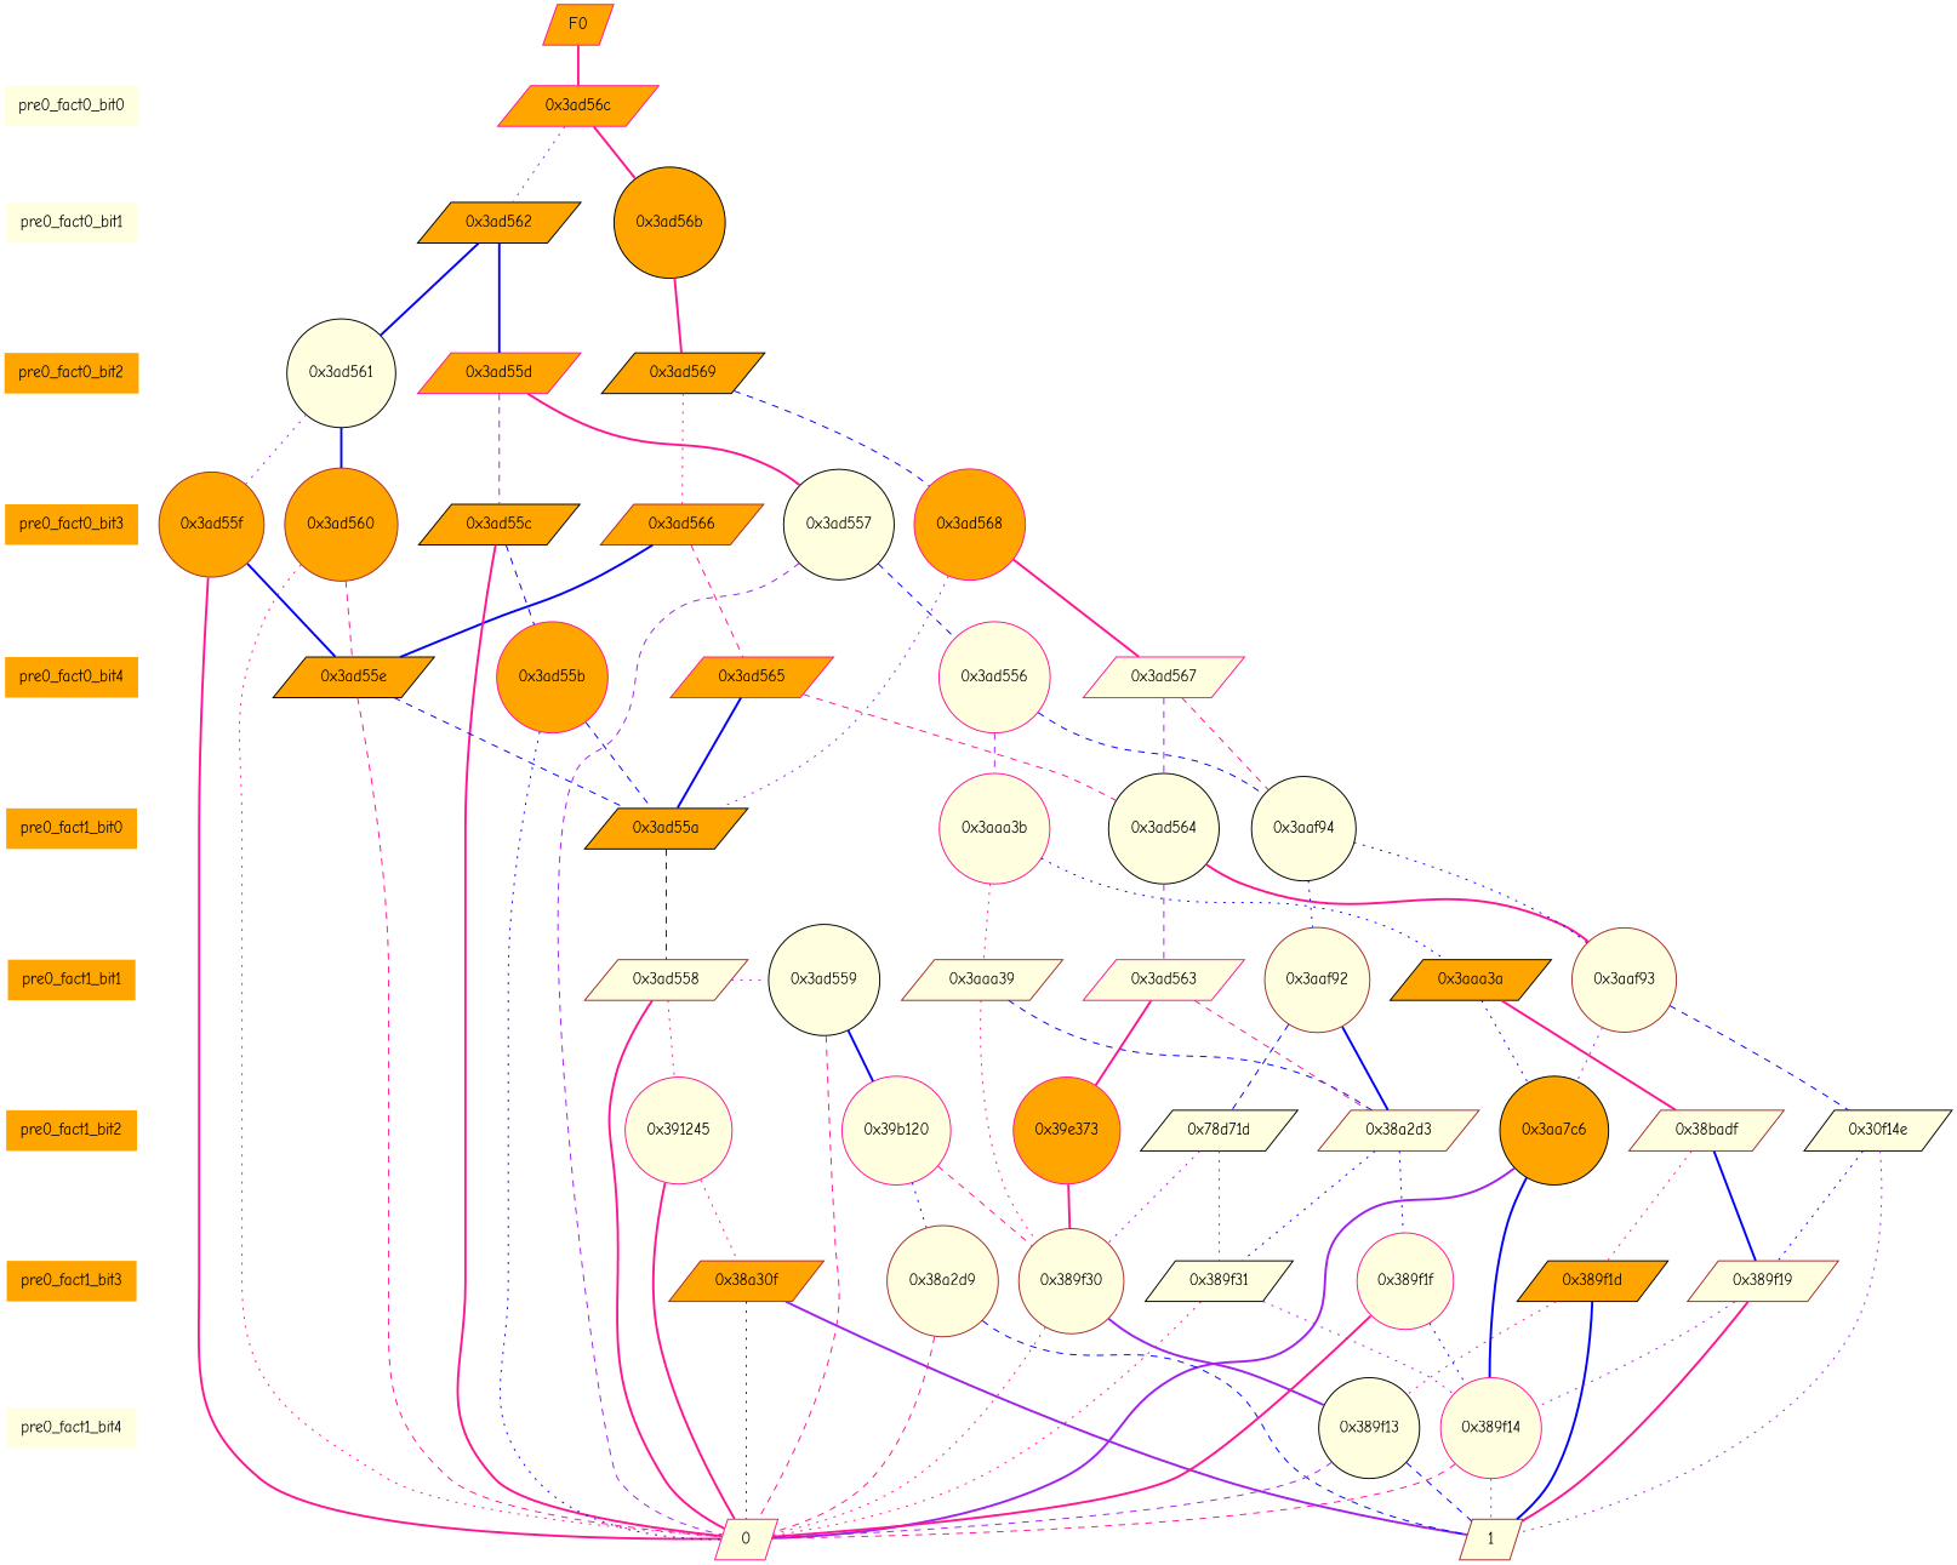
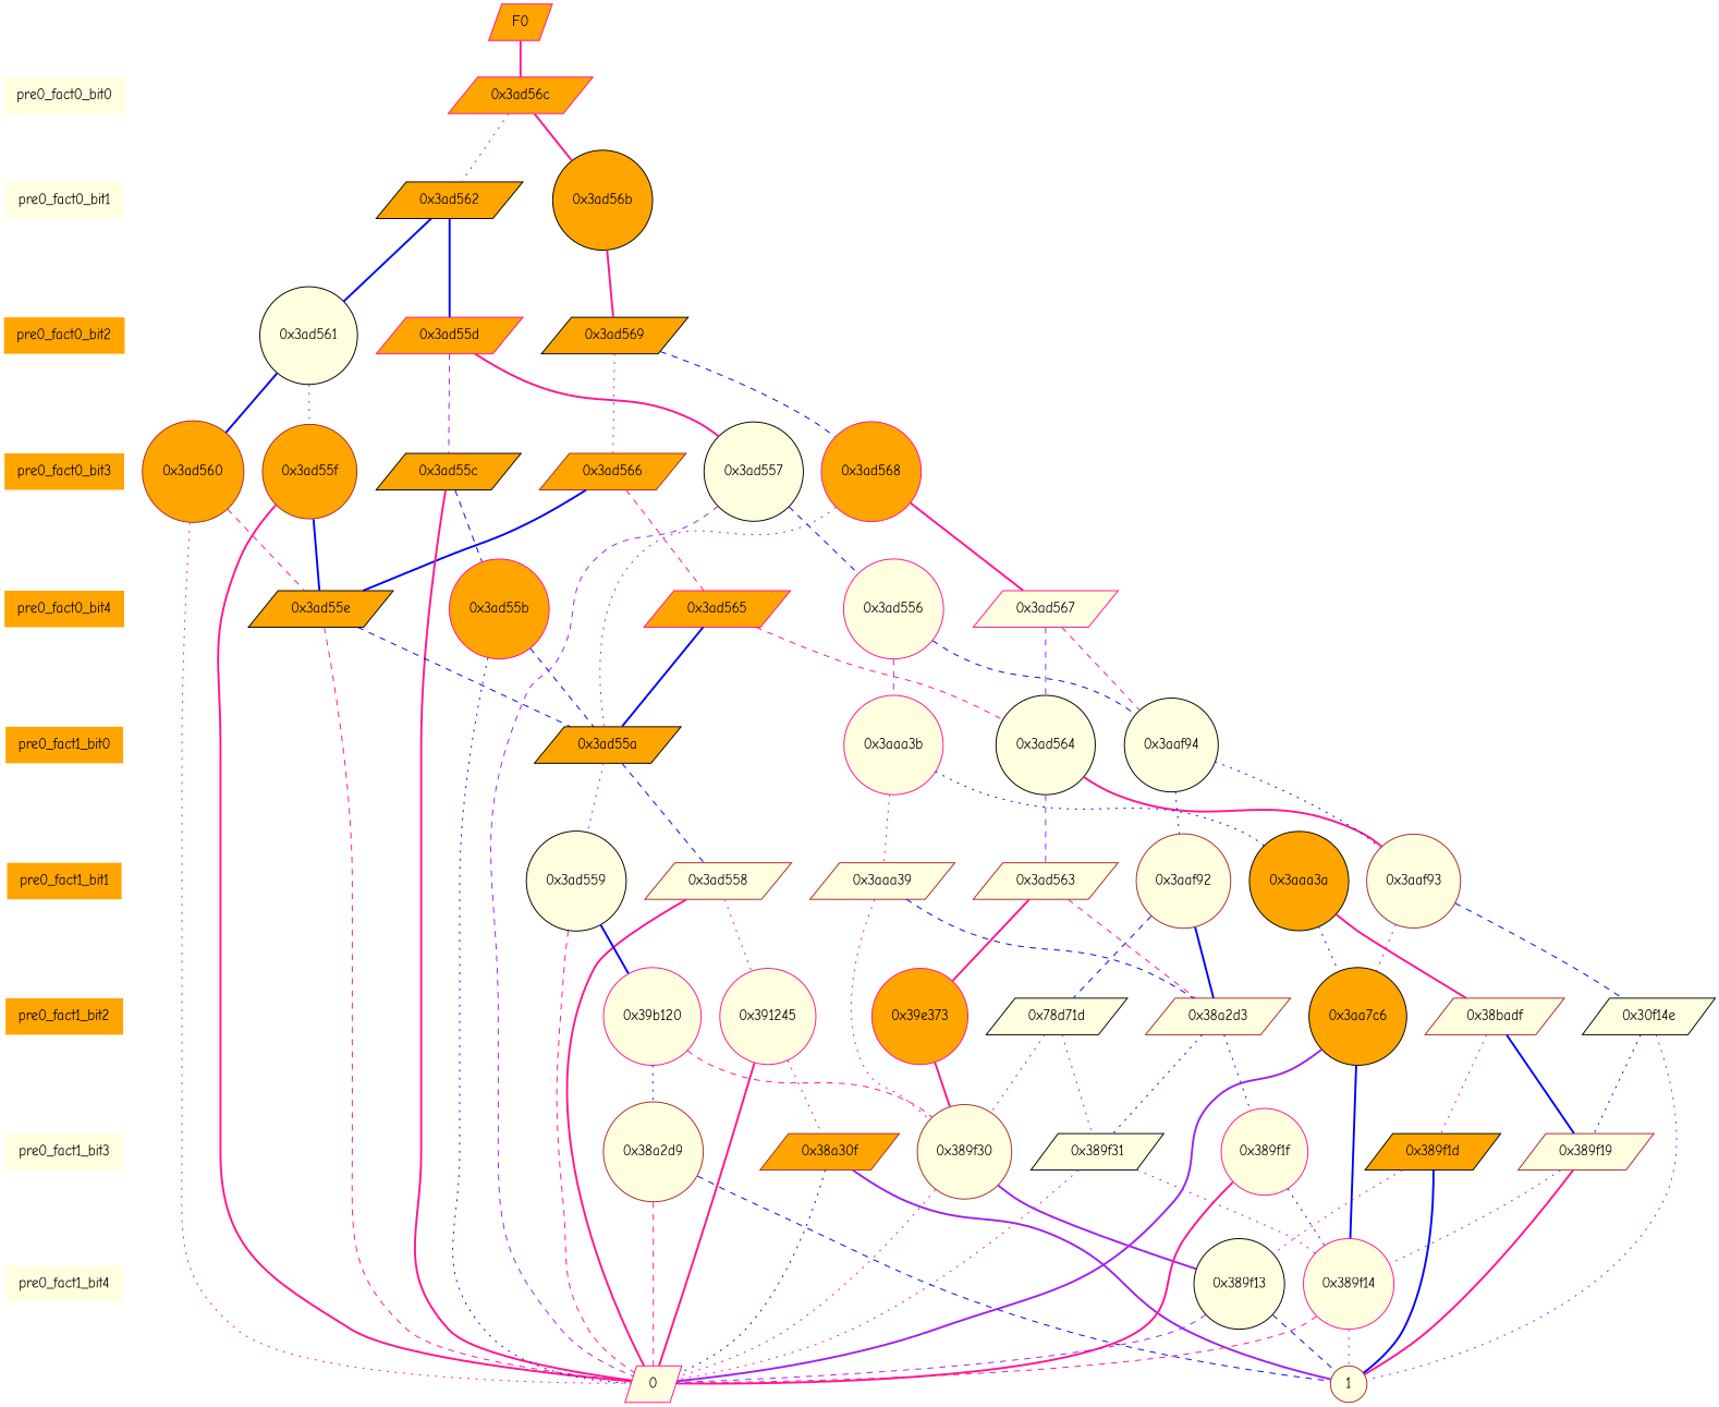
  digraph {
    fontname="Comic Neue"
    node [fontname="Comic Neue" shape=parallelogram style=filled color=black fillcolor=lightyellow]
    edge [dir=none fontname="Comic Neue" style=dotted color=deeppink]
    "CONST NODES" [shape=plaintext style=invis color="" fillcolor=""]
    " pre0_fact0_bit0 " [color=deeppink shape=plaintext]
    " pre0_fact0_bit1 " [color=brown shape=plaintext]
    " pre0_fact0_bit2 " [fillcolor=orange shape=plaintext]
    " pre0_fact0_bit3 " [fillcolor=orange shape=plaintext]
    " pre0_fact0_bit4 " [color=deeppink fillcolor=orange shape=plaintext]
    " pre0_fact1_bit0 " [color=deeppink fillcolor=orange shape=plaintext]
    " pre0_fact1_bit1 " [color=deeppink fillcolor=orange shape=plaintext]
    " pre0_fact1_bit2 " [color=brown fillcolor=orange shape=plaintext]
-   " pre0_fact1_bit3 " [color=brown fillcolor=orange shape=plaintext]
+   " pre0_fact1_bit3 " [color=brown shape=plaintext]
    " pre0_fact1_bit4 " [color=brown shape=plaintext]
    F0 [color=deeppink fillcolor=orange]
    "0x3ad56c" [color=deeppink fillcolor=orange]
    "0x3ad56b" [fillcolor=orange shape=circle]
    "0x3ad562" [fillcolor=orange]
    "0x3ad569" [fillcolor=orange]
    "0x3ad55d" [color=deeppink fillcolor=orange]
    "0x3ad561" [shape=circle]
    "0x3ad566" [color=brown fillcolor=orange]
    "0x3ad55f" [color=brown fillcolor=orange shape=circle]
    "0x3ad568" [color=deeppink fillcolor=orange shape=circle]
    "0x3ad557" [shape=circle]
    "0x3ad55c" [fillcolor=orange]
    "0x3ad560" [color=brown fillcolor=orange shape=circle]
    "0x3ad565" [color=deeppink fillcolor=orange]
    "0x3ad567" [color=deeppink]
    "0x3ad556" [color=deeppink shape=circle]
    "0x3ad55b" [color=deeppink fillcolor=orange shape=circle]
    "0x3ad55e" [fillcolor=orange]
    "0x3ad564" [shape=circle]
    "0x3aaa3b" [color=deeppink shape=circle]
    "0x3ad55a" [fillcolor=orange]
    "0x3aaf94" [shape=circle]
    "0x3aaf93" [color=brown shape=circle]
-   "0x3aaa3a" [fillcolor=orange]
+   "0x3aaa3a" [fillcolor=orange shape=circle]
    "0x3aaf92" [color=brown shape=circle]
    "0x3ad558" [color=brown]
    "0x3ad559" [shape=circle]
    "0x3aaa39" [color=brown]
-   "0x3ad563" [color=deeppink]
+   "0x3ad563" [color=brown]
    "0x39b120" [color=deeppink shape=circle]
    "0x39e373" [color=deeppink fillcolor=orange shape=circle]
    "0x38badf" [color=brown]
    n44 [label="0x30f14e"]
    "0x391245" [color=deeppink shape=circle]
    "0x38a2d3" [color=brown]
    n47 [label="0x78d71d"]
    "0x3aa7c6" [fillcolor=orange shape=circle]
    "0x38a30f" [color=brown fillcolor=orange]
    "0x389f1d" [fillcolor=orange]
    "0x389f30" [color=brown shape=circle]
    "0x389f31"
    "0x38a2d9" [color=brown shape=circle]
    "0x389f19" [color=brown]
    "0x389f1f" [color=deeppink shape=circle]
    "0x389f14" [color=deeppink shape=circle]
    "0x389f13" [shape=circle]
    n58 [color=deeppink label=0]
-   n59 [color=brown label=1]
+   n59 [color=brown label=1 shape=circle]
    subgraph sub_1 {
      "CONST NODES"
      " pre0_fact0_bit0 "
      " pre0_fact0_bit1 "
      " pre0_fact0_bit2 "
      " pre0_fact0_bit3 "
      " pre0_fact0_bit4 "
      " pre0_fact1_bit0 "
      " pre0_fact1_bit1 "
      " pre0_fact1_bit2 "
      " pre0_fact1_bit3 "
      " pre0_fact1_bit4 "
    }
    subgraph sub_2 {
      rank=same
      F0
    }
    subgraph sub_3 {
      rank=same
      " pre0_fact0_bit0 "
      "0x3ad56c"
    }
    subgraph sub_4 {
      rank=same
      " pre0_fact0_bit1 "
      "0x3ad56b"
      "0x3ad562"
    }
    subgraph sub_5 {
      rank=same
      " pre0_fact0_bit2 "
      "0x3ad569"
      "0x3ad55d"
      "0x3ad561"
    }
    subgraph sub_6 {
      rank=same
      " pre0_fact0_bit3 "
      "0x3ad566"
      "0x3ad55f"
      "0x3ad568"
      "0x3ad557"
      "0x3ad55c"
      "0x3ad560"
    }
    subgraph sub_7 {
      rank=same
      " pre0_fact0_bit4 "
      "0x3ad565"
      "0x3ad567"
      "0x3ad556"
      "0x3ad55b"
      "0x3ad55e"
    }
    subgraph sub_8 {
      rank=same
      " pre0_fact1_bit0 "
      "0x3ad564"
      "0x3aaa3b"
      "0x3ad55a"
      "0x3aaf94"
    }
    subgraph sub_9 {
      rank=same
      " pre0_fact1_bit1 "
      "0x3aaf93"
      "0x3aaa3a"
      "0x3aaf92"
      "0x3ad558"
      "0x3ad559"
      "0x3aaa39"
      "0x3ad563"
    }
    subgraph sub_10 {
      rank=same
      " pre0_fact1_bit2 "
      "0x39b120"
      "0x39e373"
      "0x38badf"
      n44
      "0x391245"
      "0x38a2d3"
      n47
      "0x3aa7c6"
    }
    subgraph sub_11 {
      rank=same
      " pre0_fact1_bit3 "
      "0x38a30f"
      "0x389f1d"
      "0x389f30"
      "0x389f31"
      "0x38a2d9"
      "0x389f19"
      "0x389f1f"
    }
    subgraph sub_12 {
      rank=same
      " pre0_fact1_bit4 "
      "0x389f14"
      "0x389f13"
    }
    subgraph sub_13 {
      rank=same
      "CONST NODES"
      subgraph sub_14 {
        rank=same
        n58
        n59
      }
    }
    " pre0_fact0_bit0 " -> " pre0_fact0_bit1 " [style=invis color=""]
    " pre0_fact0_bit1 " -> " pre0_fact0_bit2 " [style=invis color=""]
    " pre0_fact0_bit2 " -> " pre0_fact0_bit3 " [style=invis color=""]
    " pre0_fact0_bit3 " -> " pre0_fact0_bit4 " [style=invis color=""]
    " pre0_fact0_bit4 " -> " pre0_fact1_bit0 " [style=invis color=""]
    " pre0_fact1_bit0 " -> " pre0_fact1_bit1 " [style=invis color=""]
    " pre0_fact1_bit1 " -> " pre0_fact1_bit2 " [style=invis color=""]
    " pre0_fact1_bit2 " -> " pre0_fact1_bit3 " [style=invis color=""]
    " pre0_fact1_bit3 " -> " pre0_fact1_bit4 " [style=invis color=""]
    " pre0_fact1_bit4 " -> "CONST NODES" [style=invis color=""]
    F0 -> "0x3ad56c" [style=bold]
    "0x3ad56c" -> "0x3ad56b" [style=bold]
    "0x3ad56c" -> "0x3ad562" [color=purple]
    "0x3ad56b" -> "0x3ad569" [style=bold]
    "0x3ad562" -> "0x3ad55d" [color=blue style=bold]
    "0x3ad562" -> "0x3ad561" [color=blue style=bold]
    "0x3ad569" -> "0x3ad566"
    "0x3ad569" -> "0x3ad568" [color=blue style=dashed]
    "0x3ad55d" -> "0x3ad557" [style=bold]
    "0x3ad55d" -> "0x3ad55c" [color=purple style=dashed]
    "0x3ad561" -> "0x3ad55f" [color=purple]
    "0x3ad561" -> "0x3ad560" [color=blue style=bold]
    "0x3ad566" -> "0x3ad565" [style=dashed]
    "0x3ad566" -> "0x3ad55e" [color=blue style=bold]
    "0x3ad55f" -> "0x3ad55e" [color=blue style=bold]
    "0x3ad55f" -> n58 [style=bold]
    "0x3ad568" -> "0x3ad567" [style=bold]
    "0x3ad568" -> "0x3ad55a" [color=purple]
    "0x3ad557" -> "0x3ad556" [color=blue style=dashed]
    "0x3ad557" -> n58 [color=purple style=dashed]
    "0x3ad55c" -> "0x3ad55b" [color=blue style=dashed]
    "0x3ad55c" -> n58 [style=bold]
    "0x3ad560" -> "0x3ad55e" [style=dashed]
    "0x3ad560" -> n58
    "0x3ad565" -> "0x3ad564" [style=dashed]
    "0x3ad565" -> "0x3ad55a" [color=blue style=bold]
    "0x3ad567" -> "0x3ad564" [color=purple style=dashed]
    "0x3ad567" -> "0x3aaf94" [style=dashed]
    "0x3ad556" -> "0x3aaa3b" [color=purple style=dashed]
    "0x3ad556" -> "0x3aaf94" [color=blue style=dashed]
    "0x3ad55b" -> "0x3ad55a" [color=blue style=dashed]
    "0x3ad55b" -> n58 [color=blue]
    "0x3ad55e" -> "0x3ad55a" [color=blue style=dashed]
    "0x3ad55e" -> n58 [style=dashed]
    "0x3ad564" -> "0x3aaf93" [style=bold]
    "0x3ad564" -> "0x3ad563" [color=purple style=dashed]
    "0x3aaa3b" -> "0x3aaa3a" [color=blue]
    "0x3aaa3b" -> "0x3aaa39"
    "0x3ad55a" -> "0x3ad558" [color=blue style=dashed]
-   "0x3ad558" -> "0x3ad559" [color=purple]
+   "0x3ad55a" -> "0x3ad559" [color=purple]
    "0x3aaf94" -> "0x3aaf93" [color=blue]
    "0x3aaf94" -> "0x3aaf92" [color=blue]
    "0x3aaf93" -> n44 [color=blue style=dashed]
    "0x3aaf93" -> "0x3aa7c6" [color=purple]
    "0x3aaa3a" -> "0x38badf" [style=bold]
    "0x3aaa3a" -> "0x3aa7c6" [color=blue]
    "0x3aaf92" -> "0x38a2d3" [color=blue style=bold]
    "0x3aaf92" -> n47 [color=blue style=dashed]
    "0x3ad558" -> "0x391245"
    "0x3ad558" -> n58 [style=bold]
    "0x3ad559" -> "0x39b120" [color=blue style=bold]
    "0x3ad559" -> n58 [style=dashed]
    "0x3aaa39" -> "0x38a2d3" [color=blue style=dashed]
    "0x3aaa39" -> "0x389f30"
    "0x3ad563" -> "0x39e373" [style=bold]
    "0x3ad563" -> "0x38a2d3" [style=dashed]
    "0x39b120" -> "0x389f30" [style=dashed]
    "0x39b120" -> "0x38a2d9" [color=blue]
    "0x39e373" -> "0x389f30" [style=bold]
    "0x38badf" -> "0x389f1d"
    "0x38badf" -> "0x389f19" [color=blue style=bold]
    n44 -> "0x389f19" [color=blue]
    n44 -> n59 [color=purple]
    "0x391245" -> "0x38a30f"
    "0x391245" -> n58 [style=bold]
    "0x38a2d3" -> "0x389f31" [color=blue]
    "0x38a2d3" -> "0x389f1f" [color=blue]
    n47 -> "0x389f30" [color=purple]
    n47 -> "0x389f31" [color=purple]
    "0x3aa7c6" -> "0x389f14" [color=blue style=bold]
    "0x3aa7c6" -> n58 [color=purple style=bold]
    "0x38a30f" -> n58 [color=blue]
    "0x38a30f" -> n59 [color=purple style=bold]
    "0x389f1d" -> "0x389f13"
    "0x389f1d" -> n59 [color=blue style=bold]
    "0x389f30" -> "0x389f13" [color=purple style=bold]
    "0x389f30" -> n58
    "0x389f31" -> "0x389f14" [color=purple]
    "0x389f31" -> n58
    "0x38a2d9" -> n58 [style=dashed]
    "0x38a2d9" -> n59 [color=blue style=dashed]
    "0x389f19" -> "0x389f14" [color=purple]
    "0x389f19" -> n59 [style=bold]
    "0x389f1f" -> "0x389f14" [color=blue]
    "0x389f1f" -> n58 [style=bold]
    "0x389f14" -> n58 [style=dashed]
    "0x389f14" -> n59 [color=purple]
    "0x389f13" -> n58 [color=purple style=dashed]
    "0x389f13" -> n59 [color=blue style=dashed]
  }
